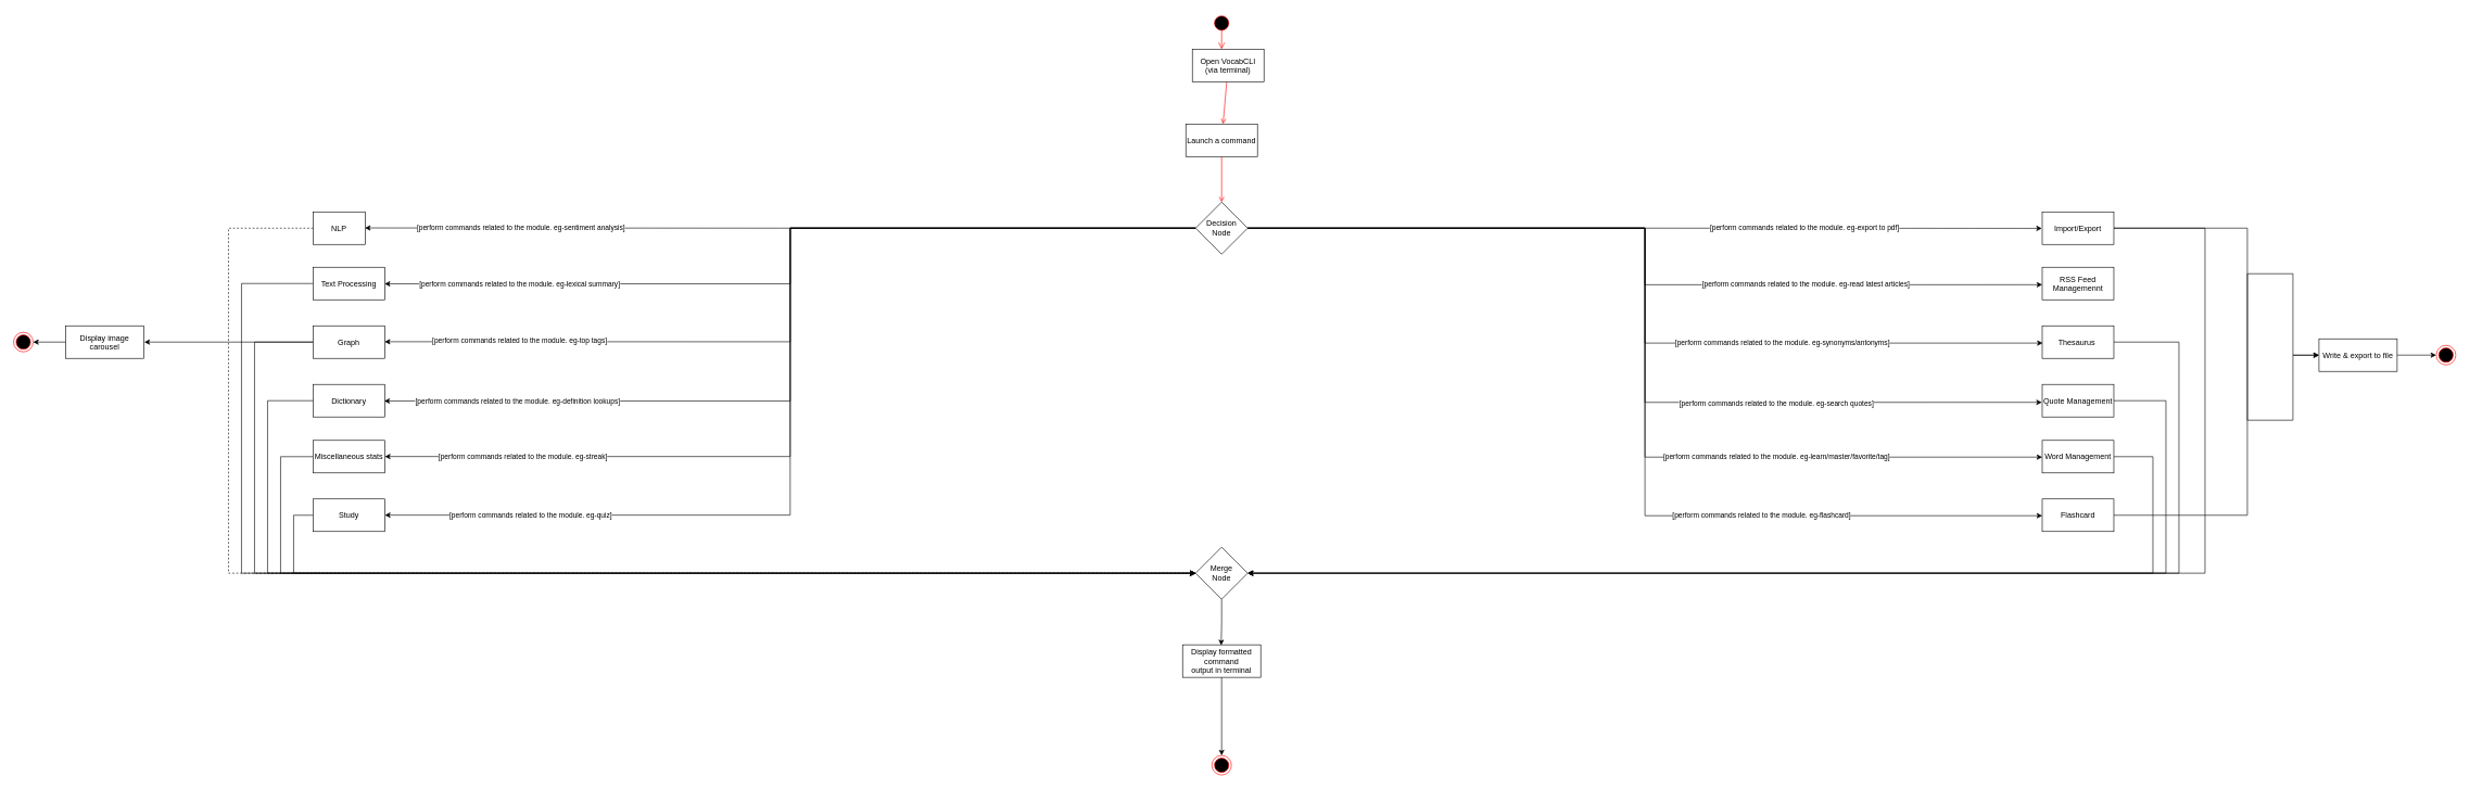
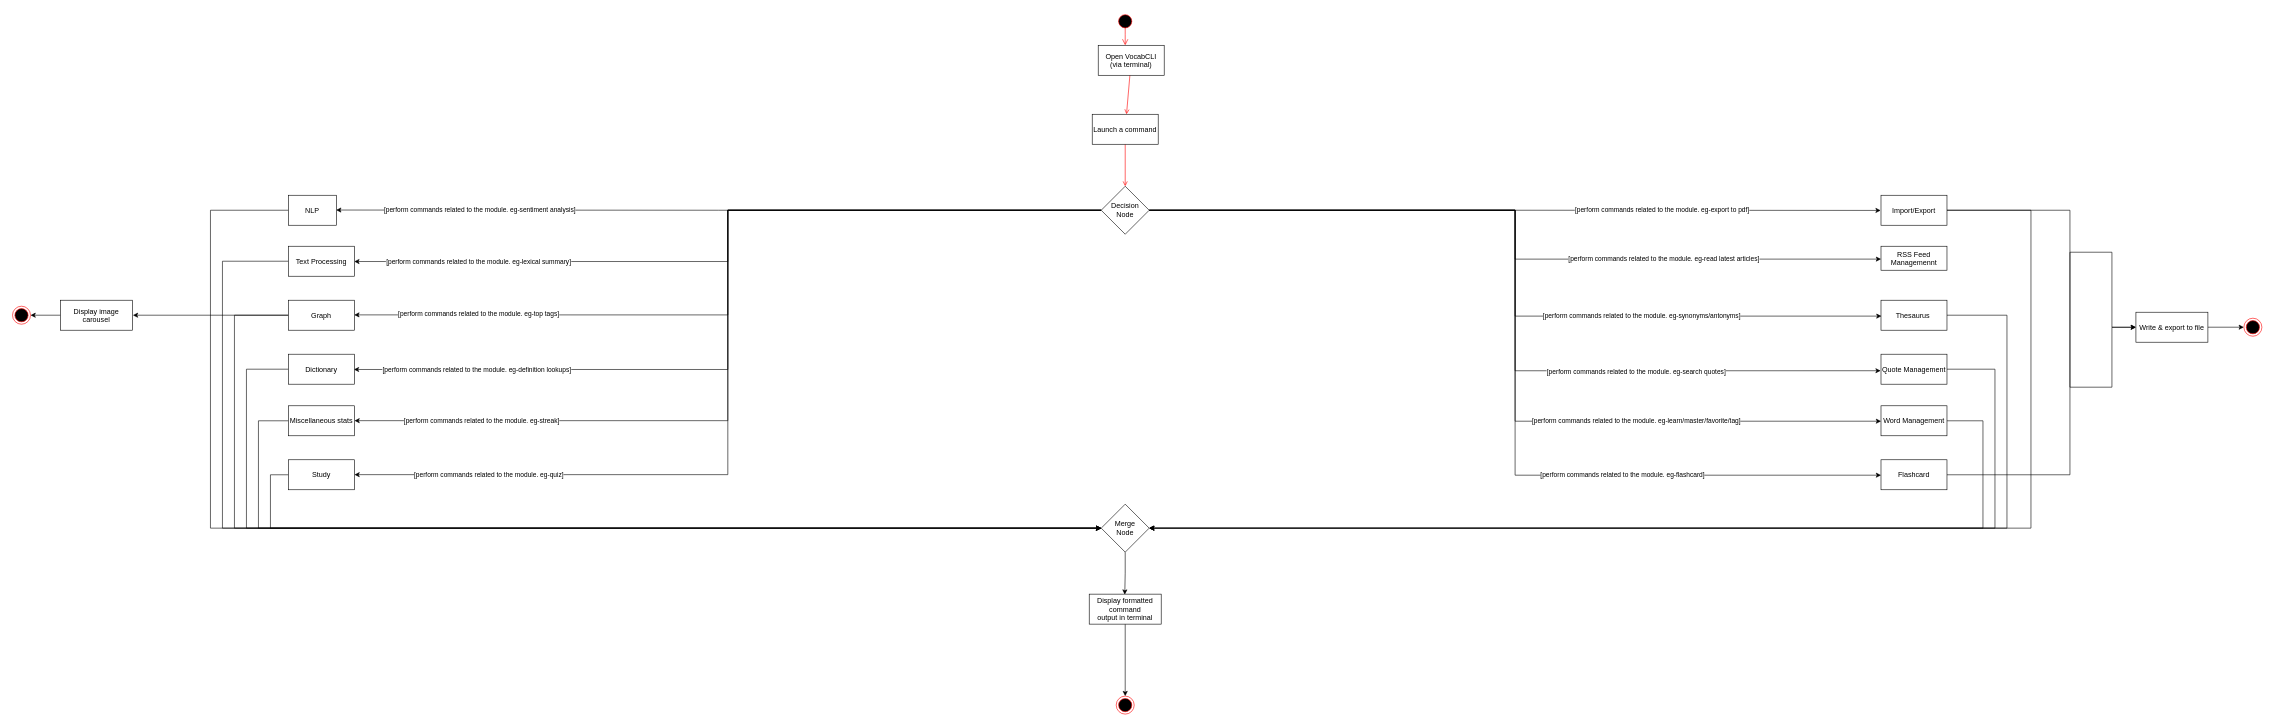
  <mxCell id="0" />
  <mxCell id="1" parent="0" />
  <mxCell id="2" value="" style="edgeStyle=elbowEdgeStyle;elbow=horizontal;verticalAlign=bottom;endArrow=open;endSize=8;strokeColor=#FF0000;endFill=1;rounded=0" parent="1" target="5" edge="1"><mxGeometry x="490" y="160" as="geometry"><mxPoint x="1875" y="80" as="targetPoint" /><mxPoint x="1875" y="40" as="sourcePoint" /></mxGeometry></mxCell>
  <mxCell id="3" value="" style="endArrow=open;strokeColor=#FF0000;endFill=1;rounded=0" parent="1" source="5" target="6" edge="1"><mxGeometry relative="1" as="geometry" /></mxCell>
  <mxCell id="4" value="" style="endArrow=open;strokeColor=#FF0000;endFill=1;rounded=0;entryX=0.5;entryY=0;entryDx=0;entryDy=0;" parent="1" source="6" target="25" edge="1"><mxGeometry relative="1" as="geometry"><mxPoint x="1875" y="310" as="targetPoint" /></mxGeometry></mxCell>
  <mxCell id="5" value="Open VocabCLI&#10;(via terminal)" style="" parent="1" vertex="1"><mxGeometry x="1830" y="75" width="110" height="50" as="geometry" /></mxCell>
  <mxCell id="6" value="Launch a command" style="" parent="1" vertex="1"><mxGeometry x="1820" y="190" width="110" height="50" as="geometry" /></mxCell>
  <mxCell id="7" value="" style="ellipse;shape=startState;fillColor=#000000;strokeColor=#ff0000;" parent="1" vertex="1"><mxGeometry x="1860" y="20" width="30" height="30" as="geometry" /></mxCell>
  <mxCell id="8" value="" style="ellipse;html=1;shape=endState;fillColor=#000000;strokeColor=#ff0000;" vertex="1" parent="1"><mxGeometry x="1860" y="1160" width="30" height="30" as="geometry" /></mxCell>
  <mxCell id="9" style="edgeStyle=orthogonalEdgeStyle;rounded=0;orthogonalLoop=1;jettySize=auto;html=1;exitX=1;exitY=0.5;exitDx=0;exitDy=0;entryX=-0.005;entryY=0.506;entryDx=0;entryDy=0;entryPerimeter=0;" edge="1" parent="1" source="25" target="46"><mxGeometry relative="1" as="geometry"><mxPoint x="2040" y="350" as="targetPoint" /></mxGeometry></mxCell>
  <mxCell id="10" value="[perform commands related to the module. eg-export to pdf]" style="edgeLabel;html=1;align=center;verticalAlign=middle;resizable=0;points=[];" vertex="1" connectable="0" parent="9"><mxGeometry x="0.402" y="2" relative="1" as="geometry"><mxPoint as="offset" /></mxGeometry></mxCell>
  <mxCell id="11" style="edgeStyle=orthogonalEdgeStyle;rounded=0;orthogonalLoop=1;jettySize=auto;html=1;entryX=0.994;entryY=0.493;entryDx=0;entryDy=0;entryPerimeter=0;" edge="1" parent="1" source="25" target="27"><mxGeometry relative="1" as="geometry"><mxPoint x="1680" y="350" as="targetPoint" /></mxGeometry></mxCell>
  <mxCell id="12" value="[perform commands related to the module. eg-sentiment analysis]" style="edgeLabel;html=1;align=center;verticalAlign=middle;resizable=0;points=[];" vertex="1" connectable="0" parent="11"><mxGeometry x="0.74" y="-3" relative="1" as="geometry"><mxPoint x="73" y="3" as="offset" /></mxGeometry></mxCell>
  <mxCell id="13" style="edgeStyle=orthogonalEdgeStyle;rounded=0;orthogonalLoop=1;jettySize=auto;html=1;exitX=0;exitY=0.5;exitDx=0;exitDy=0;entryX=0.998;entryY=0.51;entryDx=0;entryDy=0;entryPerimeter=0;exitPerimeter=0;" edge="1" parent="1" source="25" target="41"><mxGeometry relative="1" as="geometry" /></mxCell>
  <mxCell id="14" value="[perform commands related to the module. eg-lexical summary]" style="edgeLabel;html=1;align=center;verticalAlign=middle;resizable=0;points=[];" vertex="1" connectable="0" parent="13"><mxGeometry x="0.69" relative="1" as="geometry"><mxPoint as="offset" /></mxGeometry></mxCell>
  <mxCell id="15" style="edgeStyle=orthogonalEdgeStyle;rounded=0;orthogonalLoop=1;jettySize=auto;html=1;exitX=0;exitY=0.5;exitDx=0;exitDy=0;entryX=0.998;entryY=0.489;entryDx=0;entryDy=0;entryPerimeter=0;" edge="1" parent="1" source="25" target="30"><mxGeometry relative="1" as="geometry" /></mxCell>
  <mxCell id="16" value="[perform commands related to the module. eg-top tags]" style="edgeLabel;html=1;align=center;verticalAlign=middle;resizable=0;points=[];" vertex="1" connectable="0" parent="15"><mxGeometry x="0.709" y="-2" relative="1" as="geometry"><mxPoint as="offset" /></mxGeometry></mxCell>
  <mxCell id="17" style="edgeStyle=orthogonalEdgeStyle;rounded=0;orthogonalLoop=1;jettySize=auto;html=1;exitX=0;exitY=0.5;exitDx=0;exitDy=0;entryX=1.001;entryY=0.496;entryDx=0;entryDy=0;entryPerimeter=0;" edge="1" parent="1" source="25" target="43"><mxGeometry relative="1" as="geometry" /></mxCell>
  <mxCell id="18" value="[perform commands related to the module. eg-streak]" style="edgeLabel;html=1;align=center;verticalAlign=middle;resizable=0;points=[];" vertex="1" connectable="0" parent="17"><mxGeometry x="0.735" relative="1" as="geometry"><mxPoint as="offset" /></mxGeometry></mxCell>
  <mxCell id="19" style="edgeStyle=orthogonalEdgeStyle;rounded=0;orthogonalLoop=1;jettySize=auto;html=1;exitX=0;exitY=0.5;exitDx=0;exitDy=0;entryX=0.992;entryY=0.51;entryDx=0;entryDy=0;entryPerimeter=0;" edge="1" parent="1" source="25" target="32"><mxGeometry relative="1" as="geometry" /></mxCell>
  <mxCell id="20" value="[perform commands related to the module. eg-definition lookups]" style="edgeLabel;html=1;align=center;verticalAlign=middle;resizable=0;points=[];" vertex="1" connectable="0" parent="19"><mxGeometry x="0.729" relative="1" as="geometry"><mxPoint as="offset" /></mxGeometry></mxCell>
  <mxCell id="21" style="edgeStyle=orthogonalEdgeStyle;rounded=0;orthogonalLoop=1;jettySize=auto;html=1;exitX=1;exitY=0.5;exitDx=0;exitDy=0;entryX=0.001;entryY=0.537;entryDx=0;entryDy=0;entryPerimeter=0;" edge="1" parent="1" source="25" target="39"><mxGeometry relative="1" as="geometry" /></mxCell>
  <mxCell id="22" value="[perform commands related to the module. eg-read latest articles]" style="edgeLabel;html=1;align=center;verticalAlign=middle;resizable=0;points=[];" vertex="1" connectable="0" parent="21"><mxGeometry x="0.378" y="1" relative="1" as="geometry"><mxPoint x="42" as="offset" /></mxGeometry></mxCell>
  <mxCell id="23" style="edgeStyle=orthogonalEdgeStyle;rounded=0;orthogonalLoop=1;jettySize=auto;html=1;exitX=1;exitY=0.5;exitDx=0;exitDy=0;entryX=0.007;entryY=0.53;entryDx=0;entryDy=0;entryPerimeter=0;" edge="1" parent="1" source="25" target="36"><mxGeometry relative="1" as="geometry" /></mxCell>
  <mxCell id="24" value="[perform commands related to the module. eg-synonyms/antonyms]" style="edgeLabel;html=1;align=center;verticalAlign=middle;resizable=0;points=[];" vertex="1" connectable="0" parent="23"><mxGeometry x="0.427" y="1" relative="1" as="geometry"><mxPoint as="offset" /></mxGeometry></mxCell>
  <mxCell id="25" value="Decision&lt;br&gt;Node" style="rhombus;whiteSpace=wrap;html=1;" vertex="1" parent="1"><mxGeometry x="1835" y="310" width="80" height="80" as="geometry" /></mxCell>
- <mxCell id="26" style="edgeStyle=orthogonalEdgeStyle;rounded=0;orthogonalLoop=1;jettySize=auto;html=1;entryX=0;entryY=0.5;entryDx=0;entryDy=0;dashed=1;" edge="1" parent="1" source="27" target="52"><mxGeometry relative="1" as="geometry"><mxPoint x="935" y="980" as="targetPoint" /><Array as="points"><mxPoint x="350" y="350" /><mxPoint x="350" y="880" /></Array></mxGeometry></mxCell>
+ <mxCell id="26" style="edgeStyle=orthogonalEdgeStyle;rounded=0;orthogonalLoop=1;jettySize=auto;html=1;entryX=0;entryY=0.5;entryDx=0;entryDy=0;" edge="1" parent="1" source="27" target="52"><mxGeometry relative="1" as="geometry"><mxPoint x="935" y="980" as="targetPoint" /><Array as="points"><mxPoint x="350" y="350" /><mxPoint x="350" y="880" /></Array></mxGeometry></mxCell>
  <mxCell id="27" value="NLP" style="" vertex="1" parent="1"><mxGeometry x="480" y="325" width="80" height="50" as="geometry" /></mxCell>
  <mxCell id="28" style="edgeStyle=orthogonalEdgeStyle;rounded=0;orthogonalLoop=1;jettySize=auto;html=1;entryX=0;entryY=0.5;entryDx=0;entryDy=0;" edge="1" parent="1" source="30" target="52"><mxGeometry relative="1" as="geometry"><mxPoint x="935" y="980" as="targetPoint" /><Array as="points"><mxPoint x="390" y="525" /><mxPoint x="390" y="880" /></Array></mxGeometry></mxCell>
  <mxCell id="29" style="edgeStyle=orthogonalEdgeStyle;rounded=0;orthogonalLoop=1;jettySize=auto;html=1;entryX=1.006;entryY=0.5;entryDx=0;entryDy=0;entryPerimeter=0;" edge="1" parent="1" source="30" target="62"><mxGeometry relative="1" as="geometry" /></mxCell>
  <mxCell id="30" value="Graph" style="" vertex="1" parent="1"><mxGeometry x="480" y="500" width="110" height="50" as="geometry" /></mxCell>
  <mxCell id="31" style="edgeStyle=orthogonalEdgeStyle;rounded=0;orthogonalLoop=1;jettySize=auto;html=1;entryX=0;entryY=0.5;entryDx=0;entryDy=0;" edge="1" parent="1" source="32" target="52"><mxGeometry relative="1" as="geometry"><mxPoint x="1220" y="1010" as="targetPoint" /><Array as="points"><mxPoint x="410" y="615" /><mxPoint x="410" y="880" /></Array></mxGeometry></mxCell>
  <mxCell id="32" value="Dictionary" style="" vertex="1" parent="1"><mxGeometry x="480" y="590" width="110" height="50" as="geometry" /></mxCell>
  <mxCell id="33" style="edgeStyle=orthogonalEdgeStyle;rounded=0;orthogonalLoop=1;jettySize=auto;html=1;entryX=1;entryY=0.5;entryDx=0;entryDy=0;" edge="1" parent="1" source="34" target="52"><mxGeometry relative="1" as="geometry"><mxPoint x="2770" y="970" as="targetPoint" /><Array as="points"><mxPoint x="3305" y="701" /><mxPoint x="3305" y="880" /></Array></mxGeometry></mxCell>
  <mxCell id="34" value="Word Management" style="" vertex="1" parent="1"><mxGeometry x="3135" y="676" width="110" height="50" as="geometry" /></mxCell>
  <mxCell id="35" style="edgeStyle=orthogonalEdgeStyle;rounded=0;orthogonalLoop=1;jettySize=auto;html=1;entryX=1;entryY=0.5;entryDx=0;entryDy=0;" edge="1" parent="1" source="36" target="52"><mxGeometry relative="1" as="geometry"><mxPoint x="2750" y="980" as="targetPoint" /><Array as="points"><mxPoint x="3345" y="525" /><mxPoint x="3345" y="880" /></Array></mxGeometry></mxCell>
  <mxCell id="36" value="Thesaurus " style="" vertex="1" parent="1"><mxGeometry x="3135" y="500" width="110" height="50" as="geometry" /></mxCell>
  <mxCell id="37" style="edgeStyle=orthogonalEdgeStyle;rounded=0;orthogonalLoop=1;jettySize=auto;html=1;entryX=1;entryY=0.5;entryDx=0;entryDy=0;" edge="1" parent="1" source="38" target="52"><mxGeometry relative="1" as="geometry"><mxPoint x="2750" y="980" as="targetPoint" /><Array as="points"><mxPoint x="3325" y="615" /><mxPoint x="3325" y="880" /></Array></mxGeometry></mxCell>
  <mxCell id="38" value="Quote Management" style="" vertex="1" parent="1"><mxGeometry x="3135" y="590" width="110" height="50" as="geometry" /></mxCell>
- <mxCell id="39" value="RSS Feed &#10;Managemennt" style="" vertex="1" parent="1"><mxGeometry x="3135" y="410" width="110" height="50" as="geometry" /></mxCell>
+ <mxCell id="39" value="RSS Feed &#10;Managemennt" style="" vertex="1" parent="1"><mxGeometry x="3135" y="410" width="110" height="40" as="geometry" /></mxCell>
  <mxCell id="40" style="edgeStyle=orthogonalEdgeStyle;rounded=0;orthogonalLoop=1;jettySize=auto;html=1;entryX=0;entryY=0.5;entryDx=0;entryDy=0;" edge="1" parent="1" source="41" target="52"><mxGeometry relative="1" as="geometry"><mxPoint x="1621.6" y="960" as="targetPoint" /><Array as="points"><mxPoint x="370" y="435" /><mxPoint x="370" y="880" /></Array></mxGeometry></mxCell>
  <mxCell id="41" value="Text Processing" style="" vertex="1" parent="1"><mxGeometry x="480" y="410" width="110" height="50" as="geometry" /></mxCell>
  <mxCell id="42" style="edgeStyle=orthogonalEdgeStyle;rounded=0;orthogonalLoop=1;jettySize=auto;html=1;entryX=0;entryY=0.5;entryDx=0;entryDy=0;" edge="1" parent="1" source="43" target="52"><mxGeometry relative="1" as="geometry"><mxPoint x="935" y="980" as="targetPoint" /><Array as="points"><mxPoint x="430" y="701" /><mxPoint x="430" y="880" /></Array></mxGeometry></mxCell>
  <mxCell id="43" value="Miscellaneous stats" style="" vertex="1" parent="1"><mxGeometry x="480" y="676" width="110" height="50" as="geometry" /></mxCell>
  <mxCell id="44" style="edgeStyle=orthogonalEdgeStyle;rounded=0;orthogonalLoop=1;jettySize=auto;html=1;entryX=1;entryY=0.5;entryDx=0;entryDy=0;" edge="1" parent="1" source="46" target="52"><mxGeometry relative="1" as="geometry"><mxPoint x="1900" y="990" as="targetPoint" /><Array as="points"><mxPoint x="3385" y="350" /><mxPoint x="3385" y="880" /></Array></mxGeometry></mxCell>
  <mxCell id="45" style="edgeStyle=orthogonalEdgeStyle;rounded=0;orthogonalLoop=1;jettySize=auto;html=1;entryX=-0.001;entryY=0.504;entryDx=0;entryDy=0;entryPerimeter=0;" edge="1" parent="1" source="46" target="60"><mxGeometry relative="1" as="geometry"><mxPoint x="3510" y="650" as="targetPoint" /><Array as="points"><mxPoint x="3450" y="350" /><mxPoint x="3450" y="645" /><mxPoint x="3520" y="645" /><mxPoint x="3520" y="545" /></Array></mxGeometry></mxCell>
  <mxCell id="46" value="Import/Export" style="" vertex="1" parent="1"><mxGeometry x="3135" y="325" width="110" height="50" as="geometry" /></mxCell>
  <mxCell id="47" style="edgeStyle=orthogonalEdgeStyle;rounded=0;orthogonalLoop=1;jettySize=auto;html=1;exitX=1;exitY=0.5;exitDx=0;exitDy=0;entryX=-0.005;entryY=0.551;entryDx=0;entryDy=0;entryPerimeter=0;" edge="1" parent="1" source="25" target="38"><mxGeometry relative="1" as="geometry"><mxPoint x="1925" y="360" as="sourcePoint" /><mxPoint x="2290.77" y="536.5" as="targetPoint" /></mxGeometry></mxCell>
  <mxCell id="48" value="[perform commands related to the module. eg-search quotes]" style="edgeLabel;html=1;align=center;verticalAlign=middle;resizable=0;points=[];" vertex="1" connectable="0" parent="47"><mxGeometry x="0.451" y="-2" relative="1" as="geometry"><mxPoint as="offset" /></mxGeometry></mxCell>
  <mxCell id="49" style="edgeStyle=orthogonalEdgeStyle;rounded=0;orthogonalLoop=1;jettySize=auto;html=1;exitX=1;exitY=0.5;exitDx=0;exitDy=0;entryX=0.001;entryY=0.514;entryDx=0;entryDy=0;entryPerimeter=0;" edge="1" parent="1" source="25" target="34"><mxGeometry relative="1" as="geometry"><mxPoint x="1935" y="370" as="sourcePoint" /><mxPoint x="2300.77" y="546.5" as="targetPoint" /></mxGeometry></mxCell>
  <mxCell id="50" value="[perform commands related to the module. eg-learn/master/favorite/tag]" style="edgeLabel;html=1;align=center;verticalAlign=middle;resizable=0;points=[];" vertex="1" connectable="0" parent="49"><mxGeometry x="0.48" relative="1" as="geometry"><mxPoint as="offset" /></mxGeometry></mxCell>
  <mxCell id="51" style="edgeStyle=orthogonalEdgeStyle;rounded=0;orthogonalLoop=1;jettySize=auto;html=1;exitX=0.5;exitY=1;exitDx=0;exitDy=0;entryX=0.494;entryY=0.016;entryDx=0;entryDy=0;entryPerimeter=0;" edge="1" parent="1" source="52" target="54"><mxGeometry relative="1" as="geometry" /></mxCell>
  <mxCell id="52" value="Merge&lt;br&gt;Node" style="rhombus;whiteSpace=wrap;html=1;" vertex="1" parent="1"><mxGeometry x="1835" y="840" width="80" height="80" as="geometry" /></mxCell>
  <mxCell id="53" style="edgeStyle=orthogonalEdgeStyle;rounded=0;orthogonalLoop=1;jettySize=auto;html=1;entryX=0.5;entryY=0;entryDx=0;entryDy=0;" edge="1" parent="1" source="54" target="8"><mxGeometry relative="1" as="geometry" /></mxCell>
  <mxCell id="54" value="Display formatted &#10;command &#10;output in terminal" style="" vertex="1" parent="1"><mxGeometry x="1815" y="990" width="120" height="50" as="geometry" /></mxCell>
  <mxCell id="55" style="edgeStyle=orthogonalEdgeStyle;rounded=0;orthogonalLoop=1;jettySize=auto;html=1;exitX=0;exitY=0.5;exitDx=0;exitDy=0;entryX=1.001;entryY=0.496;entryDx=0;entryDy=0;entryPerimeter=0;" edge="1" parent="1" target="58" source="25"><mxGeometry relative="1" as="geometry"><mxPoint x="1835" y="440" as="sourcePoint" /></mxGeometry></mxCell>
  <mxCell id="56" value="[perform commands related to the module. eg-quiz]" style="edgeLabel;html=1;align=center;verticalAlign=middle;resizable=0;points=[];" vertex="1" connectable="0" parent="55"><mxGeometry x="0.735" relative="1" as="geometry"><mxPoint as="offset" /></mxGeometry></mxCell>
  <mxCell id="57" style="edgeStyle=orthogonalEdgeStyle;rounded=0;orthogonalLoop=1;jettySize=auto;html=1;entryX=0;entryY=0.5;entryDx=0;entryDy=0;" edge="1" parent="1" source="58" target="52"><mxGeometry relative="1" as="geometry"><Array as="points"><mxPoint x="450" y="791" /><mxPoint x="450" y="880" /></Array></mxGeometry></mxCell>
  <mxCell id="58" value="Study" style="" vertex="1" parent="1"><mxGeometry x="480" y="766" width="110" height="50" as="geometry" /></mxCell>
  <mxCell id="59" style="edgeStyle=orthogonalEdgeStyle;rounded=0;orthogonalLoop=1;jettySize=auto;html=1;entryX=0;entryY=0.5;entryDx=0;entryDy=0;" edge="1" parent="1" source="60" target="68"><mxGeometry relative="1" as="geometry" /></mxCell>
  <mxCell id="60" value="Write &amp; export to file" style="" vertex="1" parent="1"><mxGeometry x="3560" y="520" width="120" height="50" as="geometry" /></mxCell>
  <mxCell id="61" style="edgeStyle=orthogonalEdgeStyle;rounded=0;orthogonalLoop=1;jettySize=auto;html=1;entryX=1;entryY=0.5;entryDx=0;entryDy=0;" edge="1" parent="1" source="62" target="67"><mxGeometry relative="1" as="geometry" /></mxCell>
  <mxCell id="62" value="Display image &#10;carousel" style="" vertex="1" parent="1"><mxGeometry x="100" y="500" width="120" height="50" as="geometry" /></mxCell>
  <mxCell id="63" style="edgeStyle=orthogonalEdgeStyle;rounded=0;orthogonalLoop=1;jettySize=auto;html=1;" edge="1" parent="1" source="64"><mxGeometry relative="1" as="geometry"><mxPoint x="3560" y="545" as="targetPoint" /><Array as="points"><mxPoint x="3450" y="791" /><mxPoint x="3450" y="420" /><mxPoint x="3520" y="420" /><mxPoint x="3520" y="545" /></Array></mxGeometry></mxCell>
  <mxCell id="64" value="Flashcard" style="" vertex="1" parent="1"><mxGeometry x="3135" y="766" width="110" height="50" as="geometry" /></mxCell>
  <mxCell id="65" style="edgeStyle=orthogonalEdgeStyle;rounded=0;orthogonalLoop=1;jettySize=auto;html=1;exitX=1;exitY=0.5;exitDx=0;exitDy=0;entryX=0.001;entryY=0.514;entryDx=0;entryDy=0;entryPerimeter=0;" edge="1" parent="1" target="64" source="25"><mxGeometry relative="1" as="geometry"><mxPoint x="1915" y="440" as="sourcePoint" /><mxPoint x="2300.77" y="636.5" as="targetPoint" /></mxGeometry></mxCell>
  <mxCell id="66" value="[perform commands related to the module. eg-flashcard]" style="edgeLabel;html=1;align=center;verticalAlign=middle;resizable=0;points=[];" vertex="1" connectable="0" parent="65"><mxGeometry x="0.48" relative="1" as="geometry"><mxPoint as="offset" /></mxGeometry></mxCell>
  <mxCell id="67" value="" style="ellipse;html=1;shape=endState;fillColor=#000000;strokeColor=#ff0000;" vertex="1" parent="1"><mxGeometry x="20" y="510" width="30" height="30" as="geometry" /></mxCell>
  <mxCell id="68" value="" style="ellipse;html=1;shape=endState;fillColor=#000000;strokeColor=#ff0000;" vertex="1" parent="1"><mxGeometry x="3740" y="530" width="30" height="30" as="geometry" /></mxCell>
